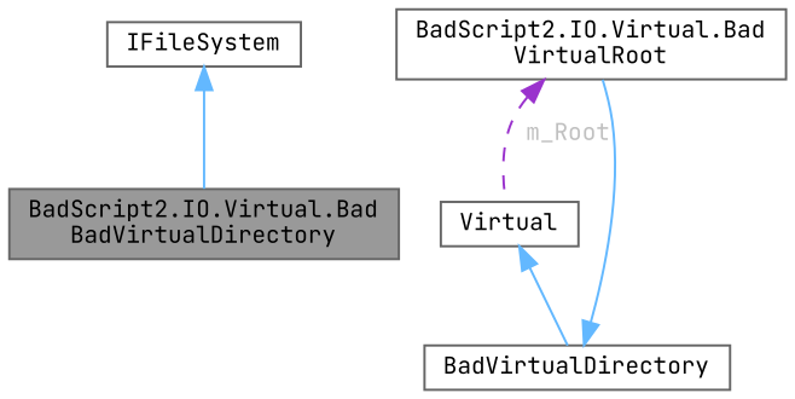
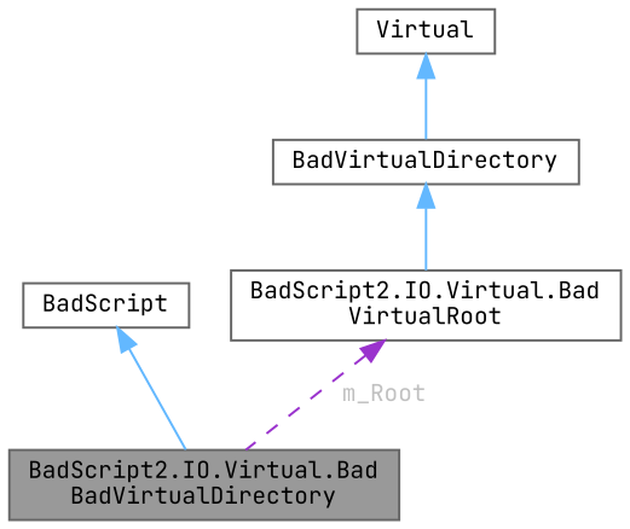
  digraph {
    fontname="JetBrains Mono"
    node [color=gray40 fillcolor=white fontname="JetBrains Mono" fontsize=10 shape=box style=filled]
    edge [color=steelblue1 dir=back fontname="JetBrains Mono" fontsize=10 labelfontname=Helvetica labelfontsize=10 style=solid]
    n1 [fillcolor=grey60 fontcolor=black height=0.2 label="BadScript2.IO.Virtual.Bad\lBadVirtualDirectory" width=0.4]
-   n2 [height=0.2 label=IFileSystem width=0.4]
+   n2 [height=0.2 label=BadScript width=0.4]
    n3 [height=0.2 label="BadScript2.IO.Virtual.Bad\lVirtualRoot" width=0.4]
    n4 [height=0.2 label=BadVirtualDirectory width=0.4]
    n5 [height=0.2 label=Virtual width=0.4]
    n2 -> n1
-   n3 -> n5 [color=darkorchid3 fontcolor=grey label=" m_Root" style=dashed]
+   n3 -> n1 [color=darkorchid3 fontcolor=grey label=" m_Root" style=dashed]
    n4 -> n3
    n5 -> n4
  }
